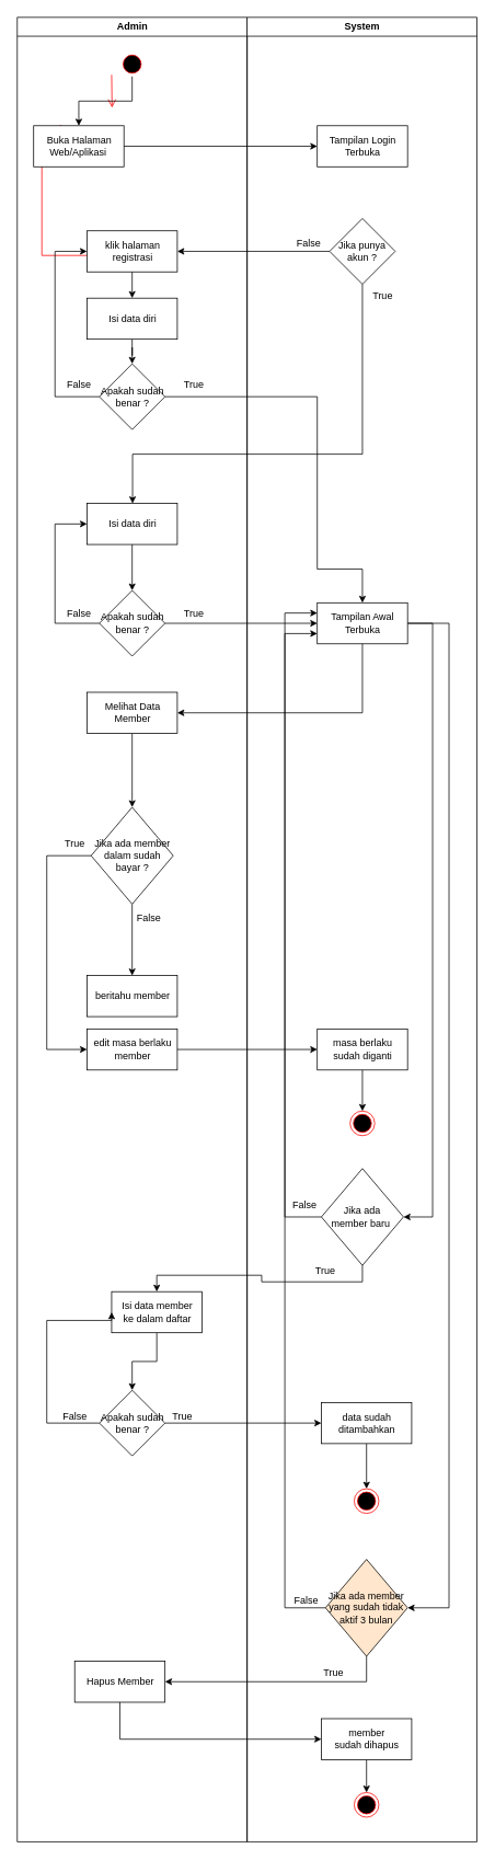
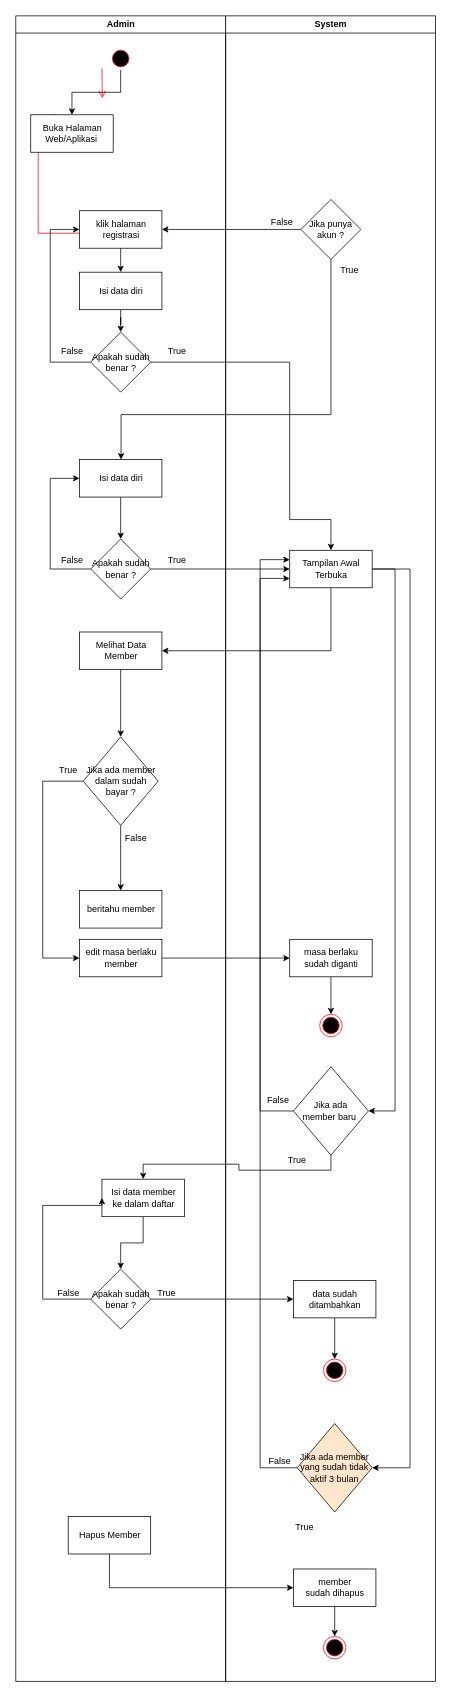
  <mxCell id="0" />
  <mxCell id="1" parent="0" />
  <mxCell id="2" value="Admin" style="swimlane;whiteSpace=wrap" parent="1" vertex="1"><mxGeometry x="20.5" y="20" width="280" height="2222" as="geometry" /></mxCell>
  <mxCell id="3" value="" style="edgeStyle=elbowEdgeStyle;elbow=horizontal;verticalAlign=bottom;endArrow=open;endSize=8;strokeColor=#FF0000;endFill=1;rounded=0" parent="2" edge="1"><mxGeometry x="100" y="40" as="geometry"><mxPoint x="115" y="110" as="targetPoint" /><mxPoint x="115" y="70" as="sourcePoint" /></mxGeometry></mxCell>
  <mxCell id="4" value="" style="endArrow=open;strokeColor=#FF0000;endFill=1;rounded=0" parent="2" edge="1"><mxGeometry relative="1" as="geometry"><mxPoint x="115" y="220" as="targetPoint" /></mxGeometry></mxCell>
  <mxCell id="5" value="" style="endArrow=open;strokeColor=#FF0000;endFill=1;rounded=0" parent="2" edge="1"><mxGeometry relative="1" as="geometry"><mxPoint x="115" y="270" as="sourcePoint" /></mxGeometry></mxCell>
  <mxCell id="6" value="" style="edgeStyle=elbowEdgeStyle;elbow=horizontal;strokeColor=#FF0000;endArrow=open;endFill=1;rounded=0" parent="2" edge="1"><mxGeometry width="100" height="100" relative="1" as="geometry"><mxPoint x="160" y="290" as="sourcePoint" /><mxPoint x="60" y="135" as="targetPoint" /><Array as="points"><mxPoint x="30" y="250" /></Array></mxGeometry></mxCell>
  <mxCell id="7" style="edgeStyle=orthogonalEdgeStyle;rounded=0;orthogonalLoop=1;jettySize=auto;html=1;exitX=0.5;exitY=1;exitDx=0;exitDy=0;entryX=0.5;entryY=0;entryDx=0;entryDy=0;" edge="1" parent="2" source="8" target="9"><mxGeometry relative="1" as="geometry" /></mxCell>
  <mxCell id="8" value="" style="ellipse;html=1;shape=startState;fillColor=#000000;strokeColor=#ff0000;" vertex="1" parent="2"><mxGeometry x="125" y="42" width="30" height="30" as="geometry" /></mxCell>
  <mxCell id="9" value="Buka Halaman &lt;br&gt;Web/Aplikasi&amp;nbsp;" style="html=1;" vertex="1" parent="2"><mxGeometry x="20" y="132" width="110" height="50" as="geometry" /></mxCell>
  <mxCell id="10" style="edgeStyle=orthogonalEdgeStyle;rounded=0;orthogonalLoop=1;jettySize=auto;html=1;exitX=0.5;exitY=1;exitDx=0;exitDy=0;entryX=0.5;entryY=0;entryDx=0;entryDy=0;" edge="1" parent="2" source="11" target="13"><mxGeometry relative="1" as="geometry" /></mxCell>
  <mxCell id="11" value="klik halaman &lt;br&gt;registrasi" style="html=1;" vertex="1" parent="2"><mxGeometry x="85" y="260" width="110" height="50" as="geometry" /></mxCell>
  <mxCell id="12" style="edgeStyle=orthogonalEdgeStyle;rounded=0;orthogonalLoop=1;jettySize=auto;html=1;exitX=0.5;exitY=1;exitDx=0;exitDy=0;" edge="1" parent="2" source="13" target="15"><mxGeometry relative="1" as="geometry" /></mxCell>
  <mxCell id="13" value="Isi data diri" style="html=1;" vertex="1" parent="2"><mxGeometry x="85" y="342" width="110" height="50" as="geometry" /></mxCell>
  <mxCell id="14" style="edgeStyle=orthogonalEdgeStyle;rounded=0;orthogonalLoop=1;jettySize=auto;html=1;exitX=0;exitY=0.5;exitDx=0;exitDy=0;entryX=0;entryY=0.5;entryDx=0;entryDy=0;" edge="1" parent="2" source="15" target="11"><mxGeometry relative="1" as="geometry"><Array as="points"><mxPoint x="46" y="462" /><mxPoint x="46" y="285" /></Array></mxGeometry></mxCell>
  <mxCell id="15" value="Apakah sudah benar ?" style="rhombus;whiteSpace=wrap;html=1;" vertex="1" parent="2"><mxGeometry x="100" y="422" width="80" height="80" as="geometry" /></mxCell>
  <mxCell id="16" value="False" style="text;html=1;strokeColor=none;fillColor=none;align=center;verticalAlign=middle;whiteSpace=wrap;rounded=0;" vertex="1" parent="2"><mxGeometry x="45.5" y="432" width="60" height="30" as="geometry" /></mxCell>
  <mxCell id="17" style="edgeStyle=orthogonalEdgeStyle;rounded=0;orthogonalLoop=1;jettySize=auto;html=1;exitX=0.5;exitY=1;exitDx=0;exitDy=0;entryX=0.5;entryY=0;entryDx=0;entryDy=0;" edge="1" parent="2" source="18" target="20"><mxGeometry relative="1" as="geometry" /></mxCell>
  <mxCell id="18" value="Isi data diri" style="html=1;" vertex="1" parent="2"><mxGeometry x="85" y="592" width="110" height="50" as="geometry" /></mxCell>
  <mxCell id="19" style="edgeStyle=orthogonalEdgeStyle;rounded=0;orthogonalLoop=1;jettySize=auto;html=1;exitX=0;exitY=0.5;exitDx=0;exitDy=0;entryX=0;entryY=0.5;entryDx=0;entryDy=0;" edge="1" parent="2" source="20" target="18"><mxGeometry relative="1" as="geometry"><Array as="points"><mxPoint x="46" y="738" /><mxPoint x="46" y="617" /></Array></mxGeometry></mxCell>
  <mxCell id="20" value="Apakah sudah benar ?" style="rhombus;whiteSpace=wrap;html=1;" vertex="1" parent="2"><mxGeometry x="100" y="698" width="80" height="80" as="geometry" /></mxCell>
  <mxCell id="21" value="False" style="text;html=1;strokeColor=none;fillColor=none;align=center;verticalAlign=middle;whiteSpace=wrap;rounded=0;" vertex="1" parent="2"><mxGeometry x="45.5" y="712" width="60" height="30" as="geometry" /></mxCell>
  <mxCell id="22" value="True" style="text;html=1;strokeColor=none;fillColor=none;align=center;verticalAlign=middle;whiteSpace=wrap;rounded=0;" vertex="1" parent="2"><mxGeometry x="185.5" y="432" width="60" height="30" as="geometry" /></mxCell>
  <mxCell id="23" value="True" style="text;html=1;strokeColor=none;fillColor=none;align=center;verticalAlign=middle;whiteSpace=wrap;rounded=0;" vertex="1" parent="2"><mxGeometry x="185.5" y="712" width="60" height="30" as="geometry" /></mxCell>
  <mxCell id="24" style="edgeStyle=orthogonalEdgeStyle;rounded=0;orthogonalLoop=1;jettySize=auto;html=1;exitX=0.5;exitY=1;exitDx=0;exitDy=0;" edge="1" parent="2" source="25" target="28"><mxGeometry relative="1" as="geometry" /></mxCell>
  <mxCell id="25" value="Melihat Data &lt;br&gt;Member" style="html=1;" vertex="1" parent="2"><mxGeometry x="85" y="822" width="110" height="50" as="geometry" /></mxCell>
  <mxCell id="26" style="edgeStyle=orthogonalEdgeStyle;rounded=0;orthogonalLoop=1;jettySize=auto;html=1;exitX=0.5;exitY=1;exitDx=0;exitDy=0;entryX=0.5;entryY=0;entryDx=0;entryDy=0;" edge="1" parent="2" source="28" target="29"><mxGeometry relative="1" as="geometry" /></mxCell>
  <mxCell id="27" style="edgeStyle=orthogonalEdgeStyle;rounded=0;orthogonalLoop=1;jettySize=auto;html=1;exitX=0;exitY=0.5;exitDx=0;exitDy=0;entryX=0;entryY=0.5;entryDx=0;entryDy=0;" edge="1" parent="2" source="28" target="30"><mxGeometry relative="1" as="geometry"><Array as="points"><mxPoint x="36" y="1021" /><mxPoint x="36" y="1257" /></Array></mxGeometry></mxCell>
  <mxCell id="28" value="Jika ada member dalam sudah bayar ?" style="rhombus;whiteSpace=wrap;html=1;" vertex="1" parent="2"><mxGeometry x="90" y="962" width="100" height="118" as="geometry" /></mxCell>
  <mxCell id="29" value="beritahu member" style="html=1;" vertex="1" parent="2"><mxGeometry x="85" y="1167" width="110" height="50" as="geometry" /></mxCell>
  <mxCell id="30" value="edit masa berlaku &lt;br&gt;member" style="html=1;" vertex="1" parent="2"><mxGeometry x="85" y="1232" width="110" height="50" as="geometry" /></mxCell>
  <mxCell id="31" value="True" style="text;html=1;strokeColor=none;fillColor=none;align=center;verticalAlign=middle;whiteSpace=wrap;rounded=0;" vertex="1" parent="2"><mxGeometry x="40" y="992" width="60" height="30" as="geometry" /></mxCell>
  <mxCell id="32" value="False" style="text;html=1;strokeColor=none;fillColor=none;align=center;verticalAlign=middle;whiteSpace=wrap;rounded=0;" vertex="1" parent="2"><mxGeometry x="130" y="1082" width="60" height="30" as="geometry" /></mxCell>
  <mxCell id="33" style="edgeStyle=orthogonalEdgeStyle;rounded=0;orthogonalLoop=1;jettySize=auto;html=1;exitX=0.5;exitY=1;exitDx=0;exitDy=0;entryX=0.5;entryY=0;entryDx=0;entryDy=0;" edge="1" parent="2" source="34" target="36"><mxGeometry relative="1" as="geometry" /></mxCell>
  <mxCell id="34" value="Isi data member&lt;br&gt;ke dalam daftar" style="html=1;" vertex="1" parent="2"><mxGeometry x="115" y="1552" width="110" height="50" as="geometry" /></mxCell>
  <mxCell id="35" style="edgeStyle=orthogonalEdgeStyle;rounded=0;orthogonalLoop=1;jettySize=auto;html=1;exitX=0;exitY=0.5;exitDx=0;exitDy=0;entryX=0;entryY=0.5;entryDx=0;entryDy=0;" edge="1" parent="2" source="36" target="34"><mxGeometry relative="1" as="geometry"><Array as="points"><mxPoint x="36" y="1712" /><mxPoint x="36" y="1587" /></Array></mxGeometry></mxCell>
  <mxCell id="36" value="Apakah sudah benar ?" style="rhombus;whiteSpace=wrap;html=1;" vertex="1" parent="2"><mxGeometry x="100" y="1672" width="80" height="80" as="geometry" /></mxCell>
  <mxCell id="37" value="True" style="text;html=1;strokeColor=none;fillColor=none;align=center;verticalAlign=middle;whiteSpace=wrap;rounded=0;" vertex="1" parent="2"><mxGeometry x="171.5" y="1689" width="60" height="30" as="geometry" /></mxCell>
  <mxCell id="38" value="False" style="text;html=1;strokeColor=none;fillColor=none;align=center;verticalAlign=middle;whiteSpace=wrap;rounded=0;" vertex="1" parent="2"><mxGeometry x="40" y="1689" width="60" height="30" as="geometry" /></mxCell>
  <mxCell id="39" value="Hapus Member" style="html=1;" vertex="1" parent="2"><mxGeometry x="70" y="2002" width="110" height="50" as="geometry" /></mxCell>
  <mxCell id="40" value="System" style="swimlane;whiteSpace=wrap;startSize=23;" parent="1" vertex="1"><mxGeometry x="300.5" y="20" width="280" height="2222" as="geometry" /></mxCell>
- <mxCell id="41" value="Tampilan Login &lt;br&gt;Terbuka" style="html=1;" vertex="1" parent="40"><mxGeometry x="85.5" y="132" width="110" height="50" as="geometry" /></mxCell>
  <mxCell id="42" value="Jika punya akun ?" style="rhombus;whiteSpace=wrap;html=1;" vertex="1" parent="40"><mxGeometry x="100.5" y="245" width="80" height="80" as="geometry" /></mxCell>
  <mxCell id="43" value="False" style="text;html=1;strokeColor=none;fillColor=none;align=center;verticalAlign=middle;whiteSpace=wrap;rounded=0;" vertex="1" parent="40"><mxGeometry x="45.5" y="260" width="60" height="30" as="geometry" /></mxCell>
  <mxCell id="44" style="edgeStyle=orthogonalEdgeStyle;rounded=0;orthogonalLoop=1;jettySize=auto;html=1;exitX=1;exitY=0.5;exitDx=0;exitDy=0;entryX=1;entryY=0.5;entryDx=0;entryDy=0;" edge="1" parent="40" source="46" target="52"><mxGeometry relative="1" as="geometry"><Array as="points"><mxPoint x="226" y="738" /><mxPoint x="226" y="1461" /></Array></mxGeometry></mxCell>
  <mxCell id="45" style="edgeStyle=orthogonalEdgeStyle;rounded=0;orthogonalLoop=1;jettySize=auto;html=1;exitX=1;exitY=0.5;exitDx=0;exitDy=0;entryX=1;entryY=0.5;entryDx=0;entryDy=0;" edge="1" parent="40" source="46" target="59"><mxGeometry relative="1" as="geometry"><Array as="points"><mxPoint x="246" y="738" /><mxPoint x="246" y="1937" /></Array></mxGeometry></mxCell>
  <mxCell id="46" value="Tampilan Awal &lt;br&gt;Terbuka" style="html=1;" vertex="1" parent="40"><mxGeometry x="85.5" y="713" width="110" height="50" as="geometry" /></mxCell>
  <mxCell id="47" value="True" style="text;html=1;strokeColor=none;fillColor=none;align=center;verticalAlign=middle;whiteSpace=wrap;rounded=0;" vertex="1" parent="40"><mxGeometry x="135.5" y="325" width="60" height="30" as="geometry" /></mxCell>
  <mxCell id="48" style="edgeStyle=orthogonalEdgeStyle;rounded=0;orthogonalLoop=1;jettySize=auto;html=1;exitX=0.5;exitY=1;exitDx=0;exitDy=0;" edge="1" parent="40" source="49" target="50"><mxGeometry relative="1" as="geometry" /></mxCell>
  <mxCell id="49" value="masa berlaku &lt;br&gt;sudah diganti" style="html=1;" vertex="1" parent="40"><mxGeometry x="85.5" y="1232" width="110" height="50" as="geometry" /></mxCell>
  <mxCell id="50" value="" style="ellipse;html=1;shape=endState;fillColor=#000000;strokeColor=#ff0000;" vertex="1" parent="40"><mxGeometry x="125.5" y="1332" width="30" height="30" as="geometry" /></mxCell>
  <mxCell id="51" style="edgeStyle=orthogonalEdgeStyle;rounded=0;orthogonalLoop=1;jettySize=auto;html=1;exitX=0;exitY=0.5;exitDx=0;exitDy=0;entryX=0;entryY=0.75;entryDx=0;entryDy=0;" edge="1" parent="40" source="52" target="46"><mxGeometry relative="1" as="geometry"><Array as="points"><mxPoint x="46" y="1461" /><mxPoint x="46" y="751" /></Array></mxGeometry></mxCell>
  <mxCell id="52" value="Jika ada &lt;br&gt;member baru&amp;nbsp;" style="rhombus;whiteSpace=wrap;html=1;" vertex="1" parent="40"><mxGeometry x="90.5" y="1402" width="100" height="118" as="geometry" /></mxCell>
  <mxCell id="53" value="False" style="text;html=1;strokeColor=none;fillColor=none;align=center;verticalAlign=middle;whiteSpace=wrap;rounded=0;" vertex="1" parent="40"><mxGeometry x="40.5" y="1432" width="60" height="30" as="geometry" /></mxCell>
  <mxCell id="54" value="True" style="text;html=1;strokeColor=none;fillColor=none;align=center;verticalAlign=middle;whiteSpace=wrap;rounded=0;" vertex="1" parent="40"><mxGeometry x="65.5" y="1512" width="60" height="30" as="geometry" /></mxCell>
  <mxCell id="55" style="edgeStyle=orthogonalEdgeStyle;rounded=0;orthogonalLoop=1;jettySize=auto;html=1;exitX=0.5;exitY=1;exitDx=0;exitDy=0;" edge="1" parent="40" source="56" target="57"><mxGeometry relative="1" as="geometry" /></mxCell>
  <mxCell id="56" value="data sudah &lt;br&gt;ditambahkan" style="html=1;" vertex="1" parent="40"><mxGeometry x="90.5" y="1687" width="110" height="50" as="geometry" /></mxCell>
  <mxCell id="57" value="" style="ellipse;html=1;shape=endState;fillColor=#000000;strokeColor=#ff0000;" vertex="1" parent="40"><mxGeometry x="130.5" y="1792" width="30" height="30" as="geometry" /></mxCell>
  <mxCell id="58" style="edgeStyle=orthogonalEdgeStyle;rounded=0;orthogonalLoop=1;jettySize=auto;html=1;exitX=0;exitY=0.5;exitDx=0;exitDy=0;entryX=0;entryY=0.25;entryDx=0;entryDy=0;" edge="1" parent="40" source="59" target="46"><mxGeometry relative="1" as="geometry"><Array as="points"><mxPoint x="46" y="1937" /><mxPoint x="46" y="726" /></Array></mxGeometry></mxCell>
  <mxCell id="59" value="Jika ada member yang sudah tidak aktif 3 bulan" style="rhombus;whiteSpace=wrap;html=1;fillColor=#ffe6cc;" vertex="1" parent="40"><mxGeometry x="95.5" y="1878" width="100" height="118" as="geometry" /></mxCell>
  <mxCell id="60" style="edgeStyle=orthogonalEdgeStyle;rounded=0;orthogonalLoop=1;jettySize=auto;html=1;exitX=0.5;exitY=1;exitDx=0;exitDy=0;entryX=0.5;entryY=0;entryDx=0;entryDy=0;" edge="1" parent="40" source="61" target="62"><mxGeometry relative="1" as="geometry" /></mxCell>
  <mxCell id="61" value="member &lt;br&gt;sudah dihapus" style="html=1;" vertex="1" parent="40"><mxGeometry x="90.5" y="2072" width="110" height="50" as="geometry" /></mxCell>
  <mxCell id="62" value="" style="ellipse;html=1;shape=endState;fillColor=#000000;strokeColor=#ff0000;" vertex="1" parent="40"><mxGeometry x="130.5" y="2162" width="30" height="30" as="geometry" /></mxCell>
  <mxCell id="63" value="False" style="text;html=1;strokeColor=none;fillColor=none;align=center;verticalAlign=middle;whiteSpace=wrap;rounded=0;" vertex="1" parent="40"><mxGeometry x="42.5" y="1913" width="60" height="30" as="geometry" /></mxCell>
  <mxCell id="64" value="True" style="text;html=1;strokeColor=none;fillColor=none;align=center;verticalAlign=middle;whiteSpace=wrap;rounded=0;" vertex="1" parent="40"><mxGeometry x="75.5" y="2002" width="60" height="30" as="geometry" /></mxCell>
- <mxCell id="65" style="edgeStyle=orthogonalEdgeStyle;rounded=0;orthogonalLoop=1;jettySize=auto;html=1;exitX=1;exitY=0.5;exitDx=0;exitDy=0;entryX=0;entryY=0.5;entryDx=0;entryDy=0;" edge="1" parent="1" source="9" target="41"><mxGeometry relative="1" as="geometry" /></mxCell>
  <mxCell id="66" style="edgeStyle=orthogonalEdgeStyle;rounded=0;orthogonalLoop=1;jettySize=auto;html=1;exitX=0;exitY=0.5;exitDx=0;exitDy=0;entryX=1;entryY=0.5;entryDx=0;entryDy=0;" edge="1" parent="1" source="42" target="11"><mxGeometry relative="1" as="geometry" /></mxCell>
  <mxCell id="67" style="edgeStyle=orthogonalEdgeStyle;rounded=0;orthogonalLoop=1;jettySize=auto;html=1;exitX=1;exitY=0.5;exitDx=0;exitDy=0;entryX=0;entryY=0.5;entryDx=0;entryDy=0;" edge="1" parent="1" source="20" target="46"><mxGeometry relative="1" as="geometry" /></mxCell>
  <mxCell id="68" style="edgeStyle=orthogonalEdgeStyle;rounded=0;orthogonalLoop=1;jettySize=auto;html=1;exitX=0.5;exitY=1;exitDx=0;exitDy=0;" edge="1" parent="1" source="42" target="18"><mxGeometry relative="1" as="geometry"><Array as="points"><mxPoint x="441" y="552" /><mxPoint x="161" y="552" /></Array></mxGeometry></mxCell>
  <mxCell id="69" style="edgeStyle=orthogonalEdgeStyle;rounded=0;orthogonalLoop=1;jettySize=auto;html=1;exitX=1;exitY=0.5;exitDx=0;exitDy=0;entryX=0.5;entryY=0;entryDx=0;entryDy=0;" edge="1" parent="1" source="15" target="46"><mxGeometry relative="1" as="geometry"><Array as="points"><mxPoint x="386" y="482" /><mxPoint x="386" y="692" /><mxPoint x="441" y="692" /></Array></mxGeometry></mxCell>
  <mxCell id="70" style="edgeStyle=orthogonalEdgeStyle;rounded=0;orthogonalLoop=1;jettySize=auto;html=1;exitX=0.5;exitY=1;exitDx=0;exitDy=0;entryX=1;entryY=0.5;entryDx=0;entryDy=0;" edge="1" parent="1" source="46" target="25"><mxGeometry relative="1" as="geometry" /></mxCell>
  <mxCell id="71" style="edgeStyle=orthogonalEdgeStyle;rounded=0;orthogonalLoop=1;jettySize=auto;html=1;exitX=1;exitY=0.5;exitDx=0;exitDy=0;entryX=0;entryY=0.5;entryDx=0;entryDy=0;" edge="1" parent="1" source="30" target="49"><mxGeometry relative="1" as="geometry" /></mxCell>
  <mxCell id="72" style="edgeStyle=orthogonalEdgeStyle;rounded=0;orthogonalLoop=1;jettySize=auto;html=1;exitX=0.5;exitY=1;exitDx=0;exitDy=0;" edge="1" parent="1" source="52" target="34"><mxGeometry relative="1" as="geometry" /></mxCell>
  <mxCell id="73" style="edgeStyle=orthogonalEdgeStyle;rounded=0;orthogonalLoop=1;jettySize=auto;html=1;exitX=1;exitY=0.5;exitDx=0;exitDy=0;" edge="1" parent="1" source="36" target="56"><mxGeometry relative="1" as="geometry" /></mxCell>
- <mxCell id="74" style="edgeStyle=orthogonalEdgeStyle;rounded=0;orthogonalLoop=1;jettySize=auto;html=1;exitX=0.5;exitY=1;exitDx=0;exitDy=0;entryX=1;entryY=0.5;entryDx=0;entryDy=0;" edge="1" parent="1" source="59" target="39"><mxGeometry relative="1" as="geometry" /></mxCell>
  <mxCell id="75" style="edgeStyle=orthogonalEdgeStyle;rounded=0;orthogonalLoop=1;jettySize=auto;html=1;exitX=0.5;exitY=1;exitDx=0;exitDy=0;entryX=0;entryY=0.5;entryDx=0;entryDy=0;" edge="1" parent="1" source="39" target="61"><mxGeometry relative="1" as="geometry" /></mxCell>
